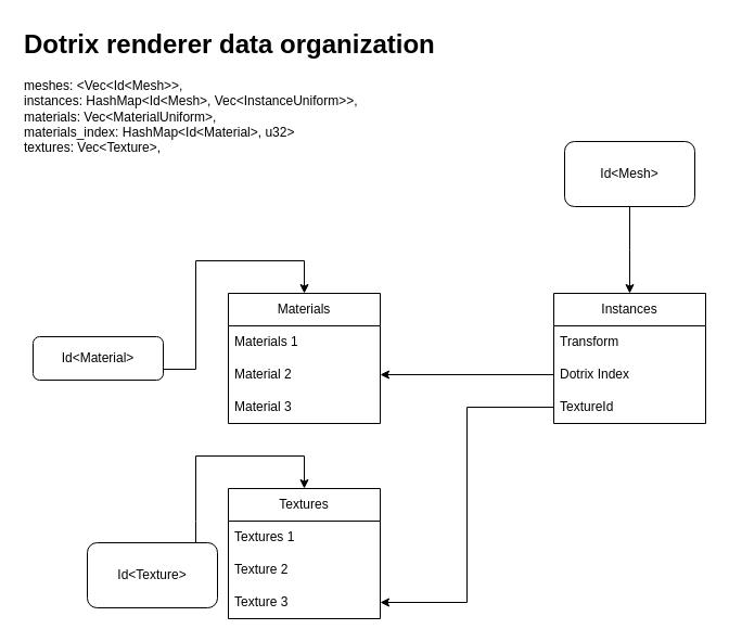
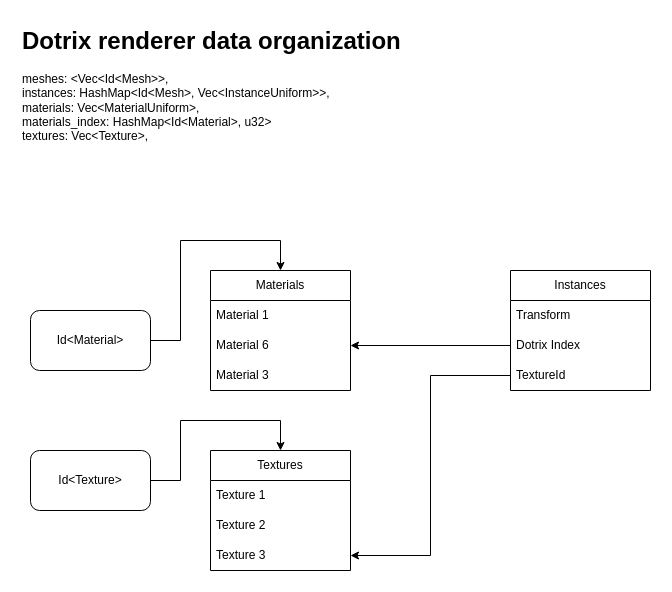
  <mxCell id="0" />
  <mxCell id="1" parent="0" />
- <mxCell id="2" style="edgeStyle=orthogonalEdgeStyle;rounded=0;orthogonalLoop=1;jettySize=auto;html=1;entryX=0.5;entryY=0;entryDx=0;entryDy=0;" edge="1" parent="1" source="3" target="4"><mxGeometry relative="1" as="geometry"><Array as="points"><mxPoint x="580" y="230" /><mxPoint x="580" y="230" /></Array></mxGeometry></mxCell>
- <mxCell id="3" value="Id&amp;lt;Mesh&amp;gt;" style="rounded=1;whiteSpace=wrap;html=1;" vertex="1" parent="1"><mxGeometry x="520" y="130" width="120" height="60" as="geometry" /></mxCell>
  <mxCell id="4" value="Instances" style="swimlane;fontStyle=0;childLayout=stackLayout;horizontal=1;startSize=30;horizontalStack=0;resizeParent=1;resizeParentMax=0;resizeLast=0;collapsible=1;marginBottom=0;whiteSpace=wrap;html=1;" vertex="1" parent="1"><mxGeometry x="510" y="270" width="140" height="120" as="geometry" /></mxCell>
  <mxCell id="5" value="Transform" style="text;strokeColor=none;fillColor=none;align=left;verticalAlign=middle;spacingLeft=4;spacingRight=4;overflow=hidden;points=[[0,0.5],[1,0.5]];portConstraint=eastwest;rotatable=0;whiteSpace=wrap;html=1;" vertex="1" parent="4"><mxGeometry y="30" width="140" height="30" as="geometry" /></mxCell>
  <mxCell id="6" value="Dotrix Index" style="text;strokeColor=none;fillColor=none;align=left;verticalAlign=middle;spacingLeft=4;spacingRight=4;overflow=hidden;points=[[0,0.5],[1,0.5]];portConstraint=eastwest;rotatable=0;whiteSpace=wrap;html=1;" vertex="1" parent="4"><mxGeometry y="60" width="140" height="30" as="geometry" /></mxCell>
  <mxCell id="7" value="TextureId" style="text;strokeColor=none;fillColor=none;align=left;verticalAlign=middle;spacingLeft=4;spacingRight=4;overflow=hidden;points=[[0,0.5],[1,0.5]];portConstraint=eastwest;rotatable=0;whiteSpace=wrap;html=1;" vertex="1" parent="4"><mxGeometry y="90" width="140" height="30" as="geometry" /></mxCell>
  <mxCell id="8" value="Materials" style="swimlane;fontStyle=0;childLayout=stackLayout;horizontal=1;startSize=30;horizontalStack=0;resizeParent=1;resizeParentMax=0;resizeLast=0;collapsible=1;marginBottom=0;whiteSpace=wrap;html=1;" vertex="1" parent="1"><mxGeometry x="210" y="270" width="140" height="120" as="geometry" /></mxCell>
- <mxCell id="9" value="Materials 1" style="text;strokeColor=none;fillColor=none;align=left;verticalAlign=middle;spacingLeft=4;spacingRight=4;overflow=hidden;points=[[0,0.5],[1,0.5]];portConstraint=eastwest;rotatable=0;whiteSpace=wrap;html=1;" vertex="1" parent="8"><mxGeometry y="30" width="140" height="30" as="geometry" /></mxCell>
- <mxCell id="10" value="Material 2" style="text;strokeColor=none;fillColor=none;align=left;verticalAlign=middle;spacingLeft=4;spacingRight=4;overflow=hidden;points=[[0,0.5],[1,0.5]];portConstraint=eastwest;rotatable=0;whiteSpace=wrap;html=1;" vertex="1" parent="8"><mxGeometry y="60" width="140" height="30" as="geometry" /></mxCell>
+ <mxCell id="9" value="Material 1" style="text;strokeColor=none;fillColor=none;align=left;verticalAlign=middle;spacingLeft=4;spacingRight=4;overflow=hidden;points=[[0,0.5],[1,0.5]];portConstraint=eastwest;rotatable=0;whiteSpace=wrap;html=1;" vertex="1" parent="8"><mxGeometry y="30" width="140" height="30" as="geometry" /></mxCell>
+ <mxCell id="10" value="Material 6" style="text;strokeColor=none;fillColor=none;align=left;verticalAlign=middle;spacingLeft=4;spacingRight=4;overflow=hidden;points=[[0,0.5],[1,0.5]];portConstraint=eastwest;rotatable=0;whiteSpace=wrap;html=1;" vertex="1" parent="8"><mxGeometry y="60" width="140" height="30" as="geometry" /></mxCell>
  <mxCell id="11" value="Material 3" style="text;strokeColor=none;fillColor=none;align=left;verticalAlign=middle;spacingLeft=4;spacingRight=4;overflow=hidden;points=[[0,0.5],[1,0.5]];portConstraint=eastwest;rotatable=0;whiteSpace=wrap;html=1;" vertex="1" parent="8"><mxGeometry y="90" width="140" height="30" as="geometry" /></mxCell>
  <mxCell id="12" style="edgeStyle=orthogonalEdgeStyle;rounded=0;orthogonalLoop=1;jettySize=auto;html=1;entryX=0.5;entryY=0;entryDx=0;entryDy=0;" edge="1" parent="1" source="13" target="8"><mxGeometry relative="1" as="geometry"><Array as="points"><mxPoint x="180" y="340" /><mxPoint x="180" y="240" /><mxPoint x="280" y="240" /></Array></mxGeometry></mxCell>
- <mxCell id="13" value="Id&amp;lt;Material&amp;gt;" style="rounded=1;whiteSpace=wrap;html=1;" vertex="1" parent="1"><mxGeometry x="30" y="310" width="120" height="40" as="geometry" /></mxCell>
+ <mxCell id="13" value="Id&amp;lt;Material&amp;gt;" style="rounded=1;whiteSpace=wrap;html=1;" vertex="1" parent="1"><mxGeometry x="30" y="310" width="120" height="60" as="geometry" /></mxCell>
  <mxCell id="14" style="edgeStyle=orthogonalEdgeStyle;rounded=0;orthogonalLoop=1;jettySize=auto;html=1;entryX=0.5;entryY=0;entryDx=0;entryDy=0;" edge="1" parent="1" source="15" target="16"><mxGeometry relative="1" as="geometry"><Array as="points"><mxPoint x="180" y="480" /><mxPoint x="180" y="420" /><mxPoint x="280" y="420" /></Array></mxGeometry></mxCell>
- <mxCell id="15" value="Id&amp;lt;Texture&amp;gt;" style="rounded=1;whiteSpace=wrap;html=1;" vertex="1" parent="1"><mxGeometry x="80" y="500" width="120" height="60" as="geometry" /></mxCell>
+ <mxCell id="15" value="Id&amp;lt;Texture&amp;gt;" style="rounded=1;whiteSpace=wrap;html=1;" vertex="1" parent="1"><mxGeometry x="30" y="450" width="120" height="60" as="geometry" /></mxCell>
  <mxCell id="16" value="Textures" style="swimlane;fontStyle=0;childLayout=stackLayout;horizontal=1;startSize=30;horizontalStack=0;resizeParent=1;resizeParentMax=0;resizeLast=0;collapsible=1;marginBottom=0;whiteSpace=wrap;html=1;" vertex="1" parent="1"><mxGeometry x="210" y="450" width="140" height="120" as="geometry" /></mxCell>
- <mxCell id="17" value="Textures 1" style="text;strokeColor=none;fillColor=none;align=left;verticalAlign=middle;spacingLeft=4;spacingRight=4;overflow=hidden;points=[[0,0.5],[1,0.5]];portConstraint=eastwest;rotatable=0;whiteSpace=wrap;html=1;" vertex="1" parent="16"><mxGeometry y="30" width="140" height="30" as="geometry" /></mxCell>
+ <mxCell id="17" value="Texture 1" style="text;strokeColor=none;fillColor=none;align=left;verticalAlign=middle;spacingLeft=4;spacingRight=4;overflow=hidden;points=[[0,0.5],[1,0.5]];portConstraint=eastwest;rotatable=0;whiteSpace=wrap;html=1;" vertex="1" parent="16"><mxGeometry y="30" width="140" height="30" as="geometry" /></mxCell>
  <mxCell id="18" value="Texture 2" style="text;strokeColor=none;fillColor=none;align=left;verticalAlign=middle;spacingLeft=4;spacingRight=4;overflow=hidden;points=[[0,0.5],[1,0.5]];portConstraint=eastwest;rotatable=0;whiteSpace=wrap;html=1;" vertex="1" parent="16"><mxGeometry y="60" width="140" height="30" as="geometry" /></mxCell>
  <mxCell id="19" value="Texture 3" style="text;strokeColor=none;fillColor=none;align=left;verticalAlign=middle;spacingLeft=4;spacingRight=4;overflow=hidden;points=[[0,0.5],[1,0.5]];portConstraint=eastwest;rotatable=0;whiteSpace=wrap;html=1;" vertex="1" parent="16"><mxGeometry y="90" width="140" height="30" as="geometry" /></mxCell>
  <mxCell id="20" style="edgeStyle=orthogonalEdgeStyle;rounded=0;orthogonalLoop=1;jettySize=auto;html=1;entryX=1;entryY=0.5;entryDx=0;entryDy=0;" edge="1" parent="1" source="6" target="10"><mxGeometry relative="1" as="geometry" /></mxCell>
  <mxCell id="21" style="edgeStyle=orthogonalEdgeStyle;rounded=0;orthogonalLoop=1;jettySize=auto;html=1;entryX=1;entryY=0.5;entryDx=0;entryDy=0;" edge="1" parent="1" source="7" target="19"><mxGeometry relative="1" as="geometry" /></mxCell>
  <mxCell id="22" value="&lt;h1 style=&quot;margin-top: 0px;&quot;&gt;Dotrix renderer data organization&lt;br&gt;&lt;/h1&gt;&lt;p&gt;meshes: &amp;lt;Vec&amp;lt;Id&amp;lt;Mesh&amp;gt;&amp;gt;,&lt;br&gt;instances: HashMap&amp;lt;Id&amp;lt;Mesh&amp;gt;, Vec&amp;lt;InstanceUniform&amp;gt;&amp;gt;,&lt;br&gt;materials: Vec&amp;lt;MaterialUniform&amp;gt;,&lt;br&gt;materials_index: HashMap&amp;lt;Id&amp;lt;Material&amp;gt;, u32&amp;gt;&lt;br&gt;textures: Vec&amp;lt;Texture&amp;gt;,&lt;br&gt;textures_index: HashMap&amp;lt;Id&amp;lt;Texture&amp;gt;, u32&amp;gt;&lt;/p&gt;" style="text;html=1;whiteSpace=wrap;overflow=hidden;rounded=0;" vertex="1" parent="1"><mxGeometry x="20" y="20" width="490" height="120" as="geometry" /></mxCell>
